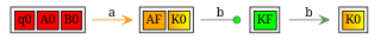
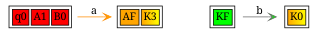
  digraph {
    fontname="Noto Serif"
    rankdir=LR
    node [fontname="Noto Serif" shape=none]
    edge [arrowhead=vee color=gray40 fillcolor=green fontname="Noto Serif"]
-   n1 [label=<         <table border="1" cellborder="1" cellspacing="3">         <tr>         <td bgcolor="red"><font color="black">q0</font></td>         <td bgcolor="red"><font color="black">A0</font></td>         <td bgcolor="red"><font color="black">B0</font></td>         </tr>         </table>>]
-   n2 [label=<          <table border="1" cellborder="1" cellspacing="3">          <tr>          <td bgcolor="orange"><font color="black">AF</font></td>          <td bgcolor="orange:yellow"><font color="black">K0</font></td>          </tr>          </table>>]
+   n1 [label=<         <table border="1" cellborder="1" cellspacing="3">         <tr>         <td bgcolor="red"><font color="black">q0</font></td>         <td bgcolor="red"><font color="black">A1</font></td>         <td bgcolor="red"><font color="black">B0</font></td>         </tr>         </table>>]
+   n2 [label=<          <table border="1" cellborder="1" cellspacing="3">          <tr>          <td bgcolor="orange"><font color="black">AF</font></td>          <td bgcolor="orange:yellow"><font color="black">K3</font></td>          </tr>          </table>>]
    n3 [label=<          <table border="1" cellborder="1" cellspacing="3">          <tr>          <td bgcolor="green"><font color="black">KF</font></td>          </tr>          </table>>]
    n4 [label=<        <table border="1" cellborder="1" cellspacing="3">        <tr>        <td bgcolor="orange:yellow"><font color="black">K0</font></td>        </tr>        </table>>]
    n1 -> n2 [color=darkorange fillcolor="orange:yellow" label=a]
-   n2 -> n3 [arrowhead=dot label=b]
    n3 -> n4 [label=b]
  }
